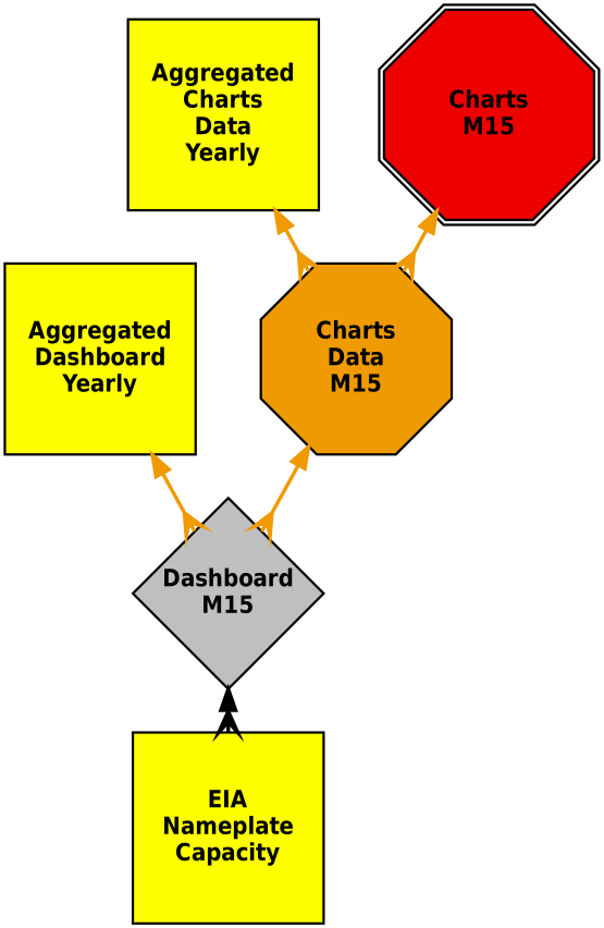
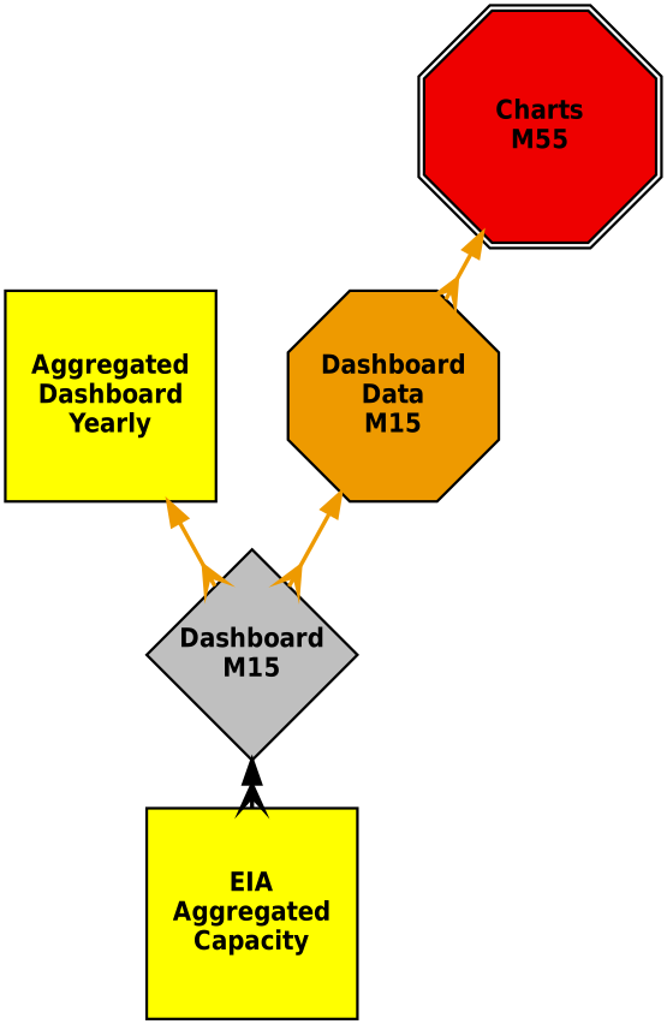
  digraph {
    nodesep=0.75
    node [fillcolor=yellow fixedsize=true fontname="Helvetica-Narrow-Bold" fontsize=20 penwidth=2 shape=box style=filled]
    edge [arrowhead=crow arrowsize=1.75 color=orange2 dir=both penwidth=3]
-   n1 [height=2.2 label="EIA\nNameplate\nCapacity" width=2.2]
+   n1 [height=2.2 label="EIA\nAggregated\nCapacity" width=2.2]
    n2 [fillcolor=grey75 height=2.2 label="Dashboard\nM15" shape=diamond width=2.2]
    n3 [height=2.2 label="Aggregated\nDashboard\nYearly" width=2.2]
-   n4 [fillcolor=orange2 height=2.2 label="Charts\nData\nM15" shape=octagon width=2.2]
-   n5 [height=2.2 label="Aggregated\nCharts\nData\nYearly" width=2.2]
-   n6 [fillcolor=red2 height=2.2 label="Charts\nM15" shape=doubleoctagon width=2.2]
+   n4 [fillcolor=orange2 height=2.2 label="Dashboard\nData\nM15" shape=octagon width=2.2]
+   n6 [fillcolor=red2 height=2.2 label="Charts\nM55" shape=doubleoctagon width=2.2]
    n2 -> n1 [color=black]
    n3 -> n2
    n4 -> n2
-   n5 -> n4
    n6 -> n4
  }
